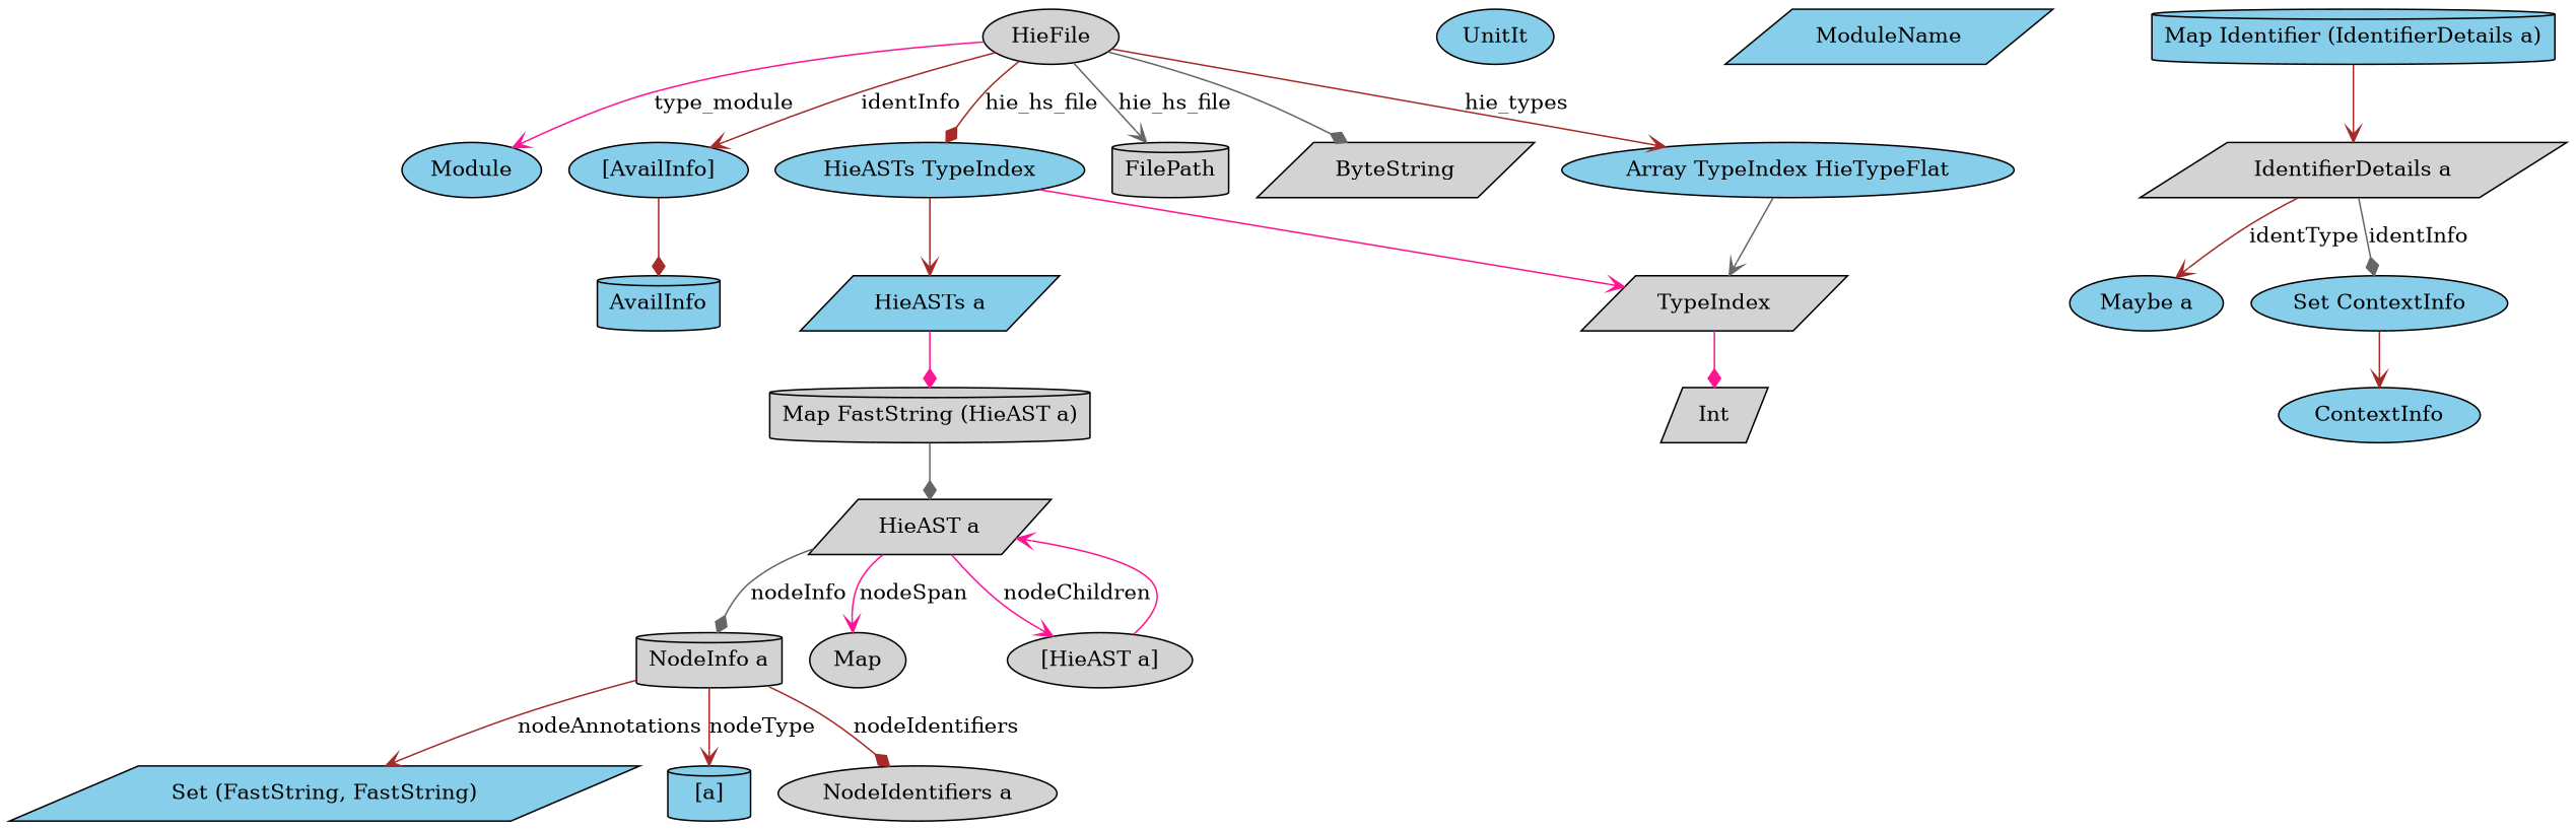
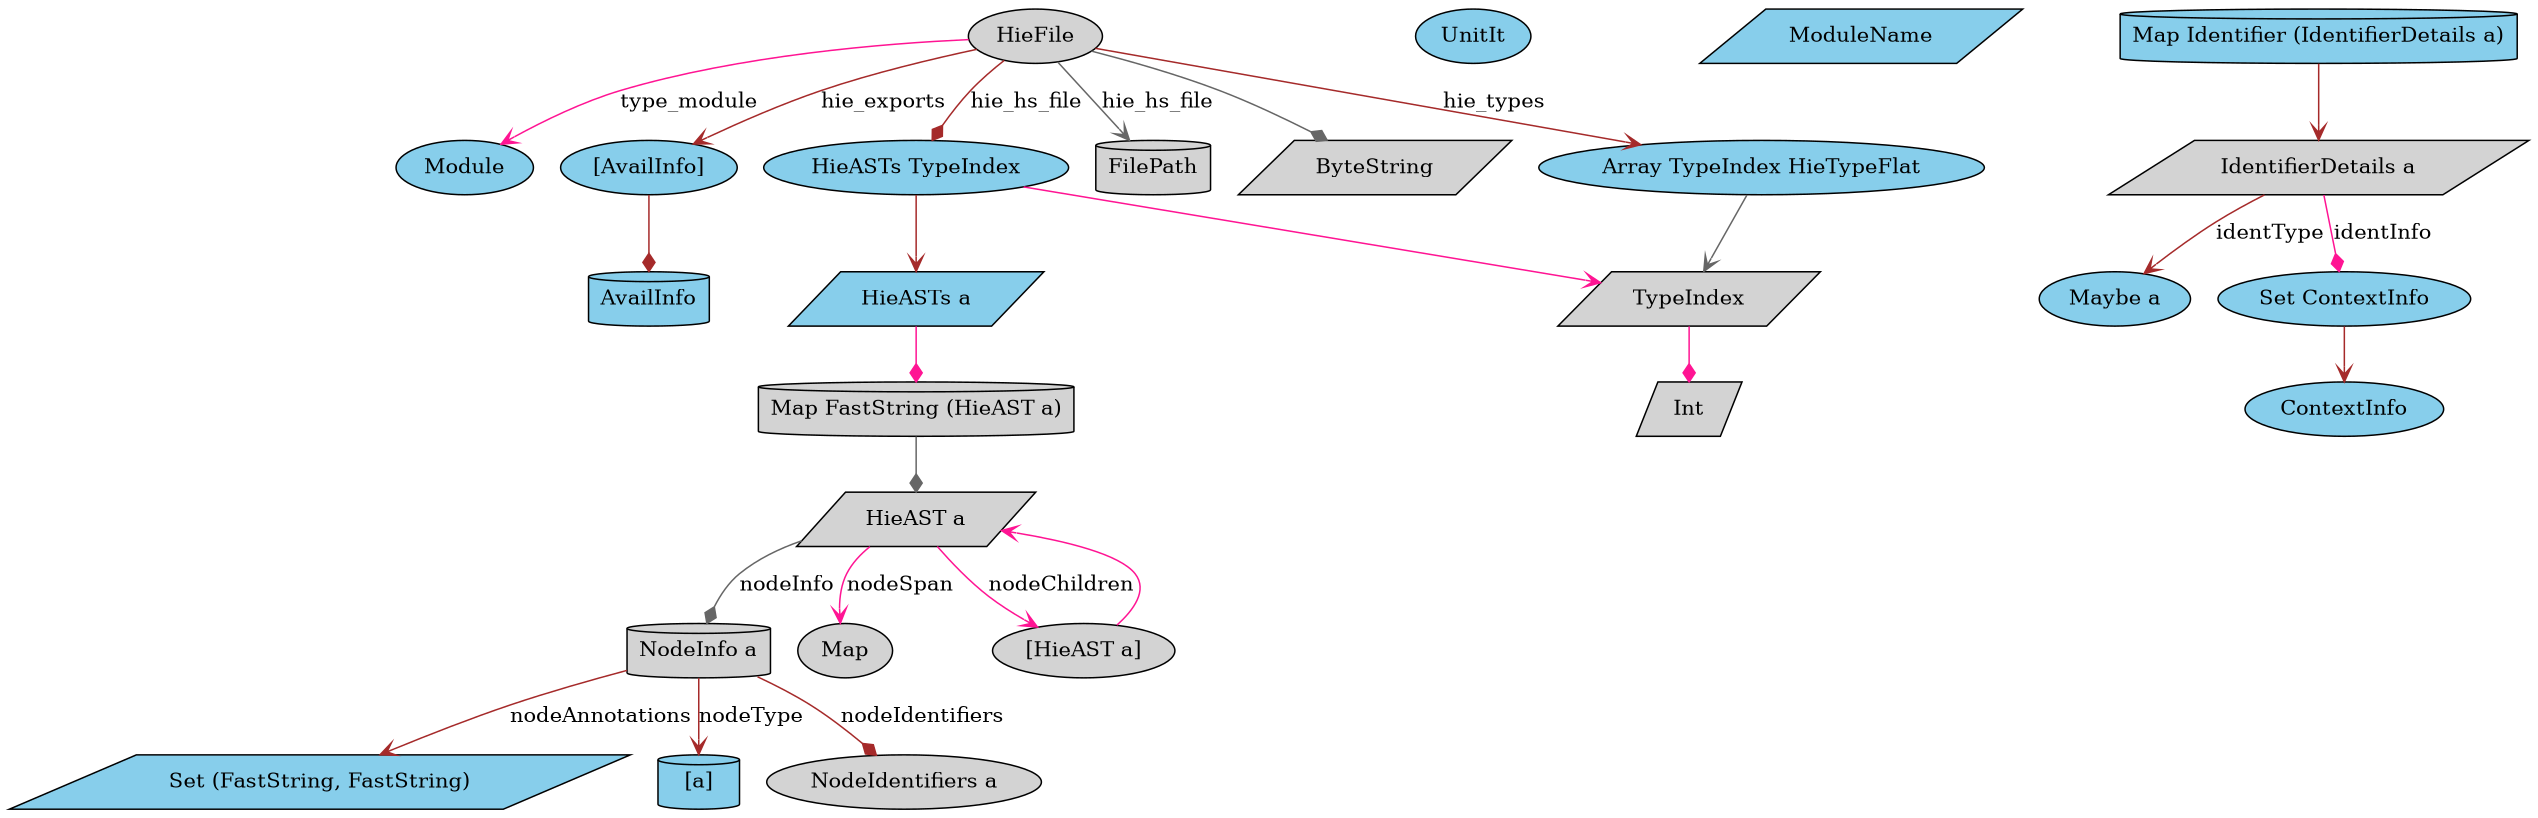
  digraph {
    node [fillcolor=skyblue shape=ellipse style=filled]
    edge [arrowhead=vee color=brown]
    n1 [fillcolor=lightgrey label=HieFile]
    n2 [label=Module]
    n3 [label="[AvailInfo]"]
    n4 [label="HieASTs TypeIndex"]
    n5 [fillcolor=lightgrey label=FilePath shape=cylinder]
    n6 [fillcolor=lightgrey label=ByteString shape=parallelogram]
    n7 [label="Array TypeIndex HieTypeFlat"]
    n8 [label=AvailInfo shape=cylinder]
    n9 [fillcolor=lightgrey label=TypeIndex shape=parallelogram]
    n10 [label="HieASTs a" shape=parallelogram]
    n11 [label=UnitIt]
    n12 [label=ModuleName shape=parallelogram]
    n13 [fillcolor=lightgrey label=Int shape=parallelogram]
    n14 [fillcolor=lightgrey label="Map FastString (HieAST a)" shape=cylinder]
    n15 [fillcolor=lightgrey label="HieAST a" shape=parallelogram]
    n16 [fillcolor=lightgrey label="NodeInfo a" shape=cylinder]
    n17 [fillcolor=lightgrey label=Map]
    n18 [fillcolor=lightgrey label="[HieAST a]"]
    n19 [label="Set (FastString, FastString)" shape=parallelogram]
    n20 [label="[a]" shape=cylinder]
    n21 [fillcolor=lightgrey label="NodeIdentifiers a"]
    n22 [label="Map Identifier (IdentifierDetails a)" shape=cylinder]
    n23 [fillcolor=lightgrey label="IdentifierDetails a" shape=parallelogram]
    n24 [label="Maybe a"]
    n25 [label="Set ContextInfo"]
    n26 [label=ContextInfo]
    n1 -> n2 [color=deeppink label=type_module]
-   n1 -> n3 [label=identInfo]
+   n1 -> n3 [label=hie_exports]
    n1 -> n4 [arrowhead=diamond label=hie_hs_file]
    n1 -> n5 [color=gray40 label=hie_hs_file]
    n1 -> n6 [arrowhead=diamond color=gray40]
    n1 -> n7 [label=hie_types]
    n3 -> n8 [arrowhead=diamond]
    n4 -> n9 [color=deeppink]
    n4 -> n10
    n7 -> n9 [color=gray40]
    n9 -> n13 [arrowhead=diamond color=deeppink]
    n10 -> n14 [arrowhead=diamond color=deeppink]
    n14 -> n15 [arrowhead=diamond color=gray40]
    n15 -> n16 [arrowhead=diamond color=gray40 label=nodeInfo]
    n15 -> n17 [color=deeppink label=nodeSpan]
    n15 -> n18 [color=deeppink label=nodeChildren]
    n16 -> n19 [label=nodeAnnotations]
    n16 -> n20 [label=nodeType]
    n16 -> n21 [arrowhead=diamond label=nodeIdentifiers]
    n18 -> n15 [color=deeppink]
    n22 -> n23
    n23 -> n24 [label=identType]
-   n23 -> n25 [arrowhead=diamond color=gray40 label=identInfo]
+   n23 -> n25 [arrowhead=diamond color=deeppink label=identInfo]
    n25 -> n26
  }
